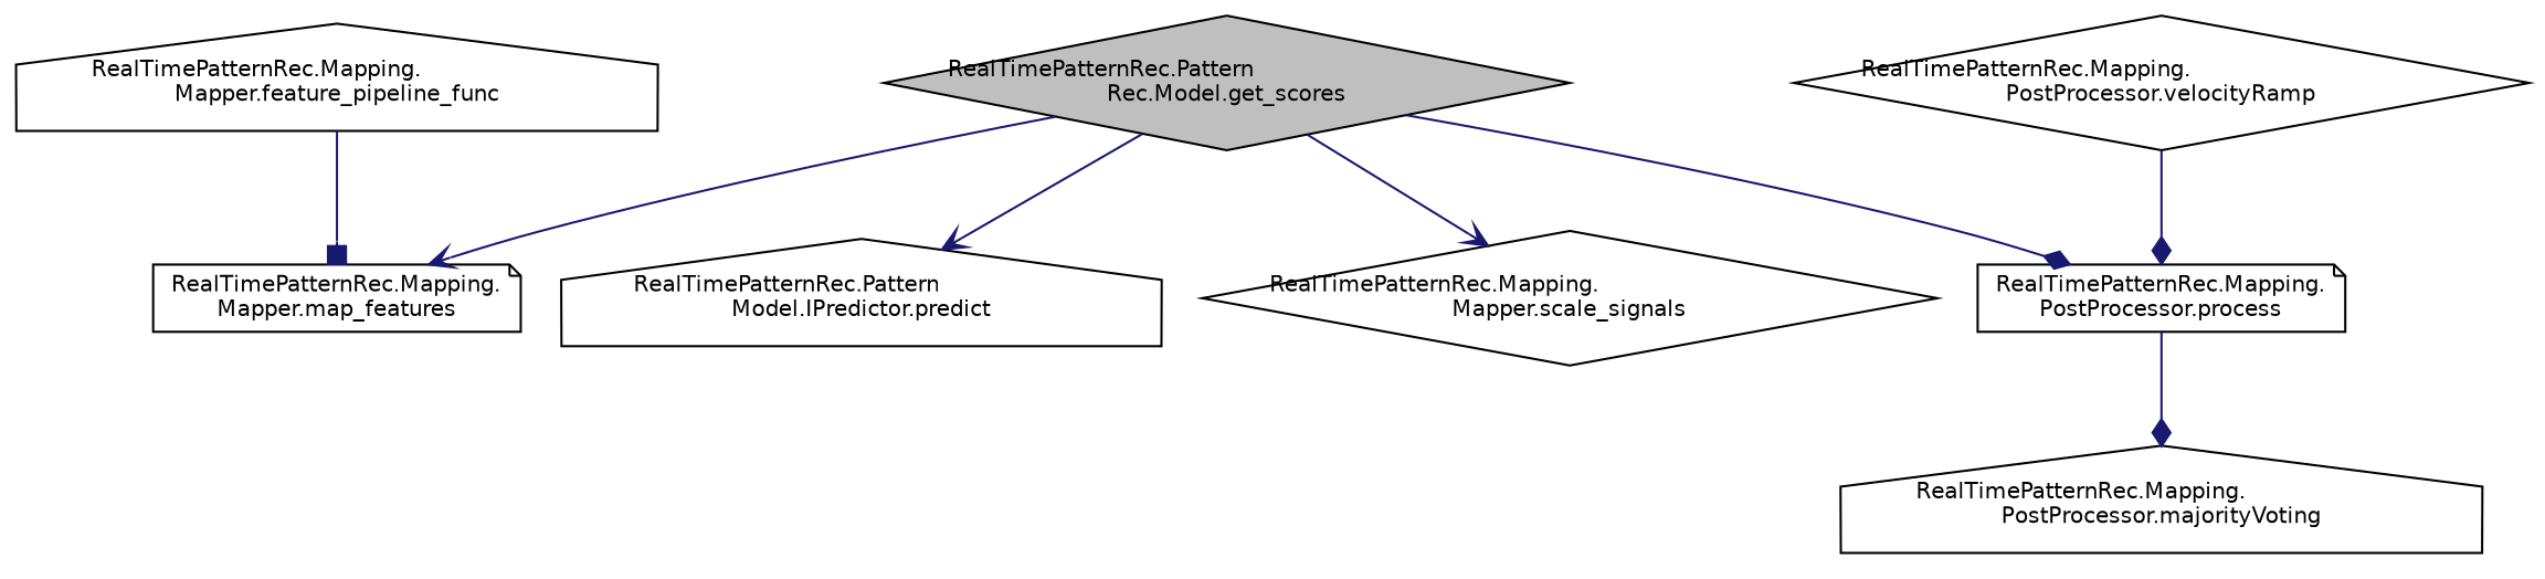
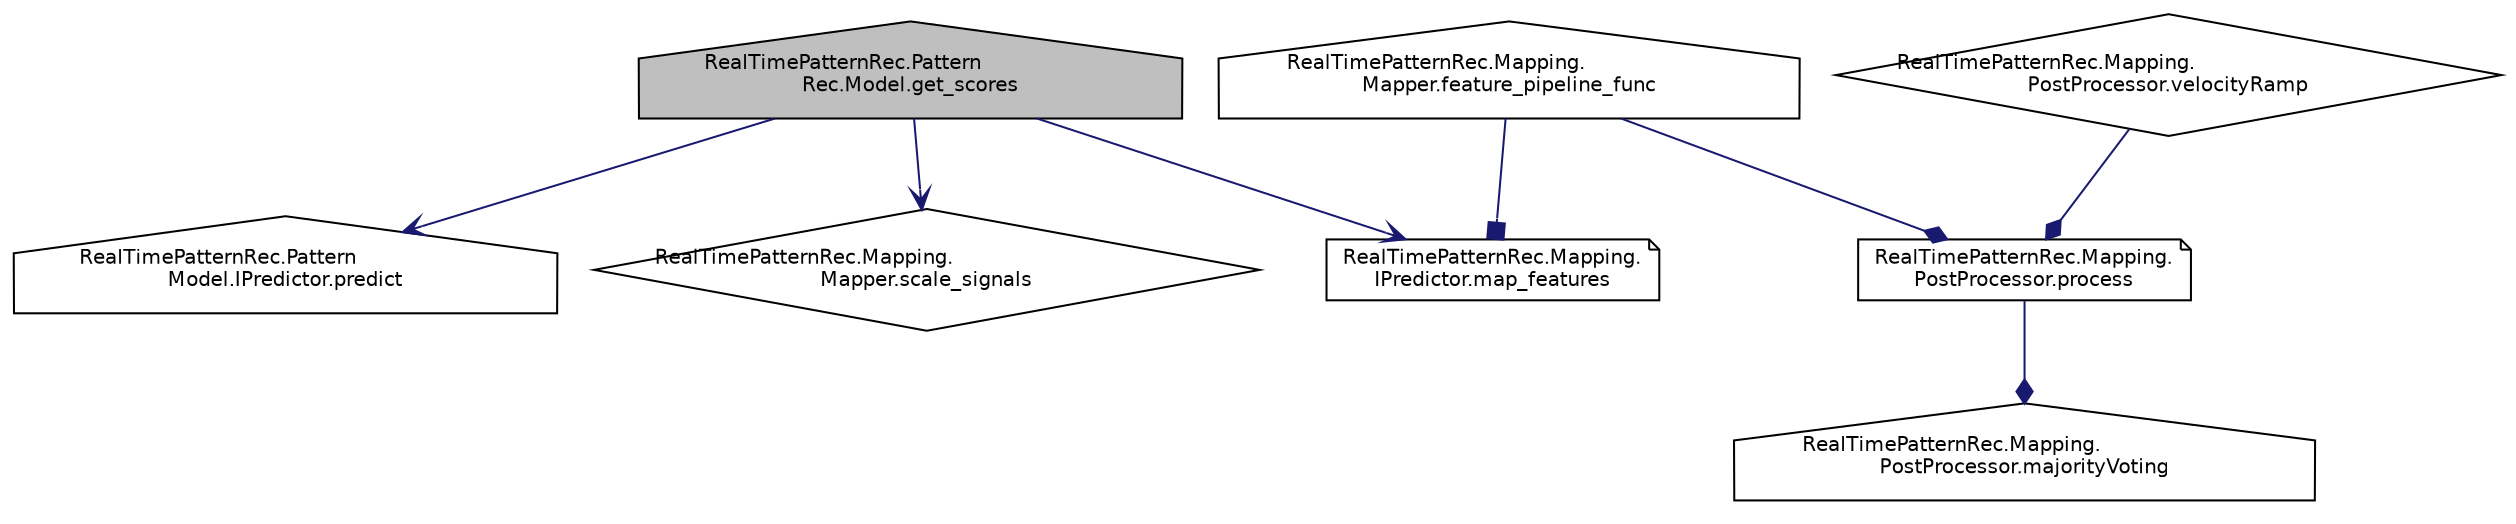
  digraph {
    rankdir=TB
    node [color=black fillcolor=white fontname=Helvetica fontsize=10 shape=diamond style=filled]
    edge [arrowhead=vee color=midnightblue fontname=Helvetica fontsize=10 labelfontname=Helvetica labelfontsize=10 style=solid]
-   n1 [fillcolor=grey75 fontcolor=black height=0.2 label="RealTimePatternRec.Pattern\lRec.Model.get_scores" width=0.4]
-   n2 [height=0.2 label="RealTimePatternRec.Mapping.\lMapper.map_features" shape=note width=0.4]
+   n1 [fillcolor=grey75 fontcolor=black height=0.2 label="RealTimePatternRec.Pattern\lRec.Model.get_scores" shape=house width=0.4]
+   n2 [height=0.2 label="RealTimePatternRec.Mapping.\lIPredictor.map_features" shape=note width=0.4]
    n3 [height=0.2 label="RealTimePatternRec.Pattern\lModel.IPredictor.predict" shape=house width=0.4]
    n4 [height=0.2 label="RealTimePatternRec.Mapping.\lPostProcessor.process" shape=note width=0.4]
    n5 [height=0.2 label="RealTimePatternRec.Mapping.\lMapper.scale_signals" width=0.4]
    n6 [height=0.2 label="RealTimePatternRec.Mapping.\lPostProcessor.majorityVoting" shape=house width=0.4]
    n7 [height=0.2 label="RealTimePatternRec.Mapping.\lMapper.feature_pipeline_func" shape=house width=0.4]
    n8 [height=0.2 label="RealTimePatternRec.Mapping.\lPostProcessor.velocityRamp" width=0.4]
    n1 -> n2
    n1 -> n3
-   n1 -> n4 [arrowhead=diamond]
+   n7 -> n4 [arrowhead=diamond]
    n1 -> n5
    n4 -> n6 [arrowhead=diamond]
    n7 -> n2 [arrowhead=box]
    n8 -> n4 [arrowhead=diamond]
  }
